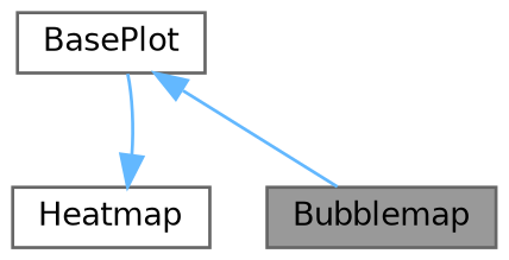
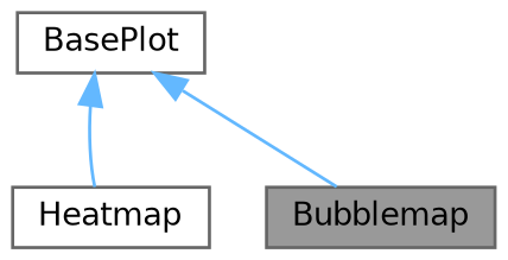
  digraph {
    node [color=gray40 fillcolor=white fontname=Helvetica fontsize=10 shape=box style=filled]
    edge [color=steelblue1 dir=back fontname=Helvetica fontsize=10 labelfontname=Helvetica labelfontsize=10 style=solid]
    n1 [fillcolor=grey60 fontcolor=black height=0.2 label=Bubblemap width=0.4]
    n2 [height=0.2 label=Heatmap width=0.4]
    n3 [height=0.2 label=BasePlot width=0.4]
    n3 -> n1
-   n2 -> n3
+   n3 -> n2
  }
